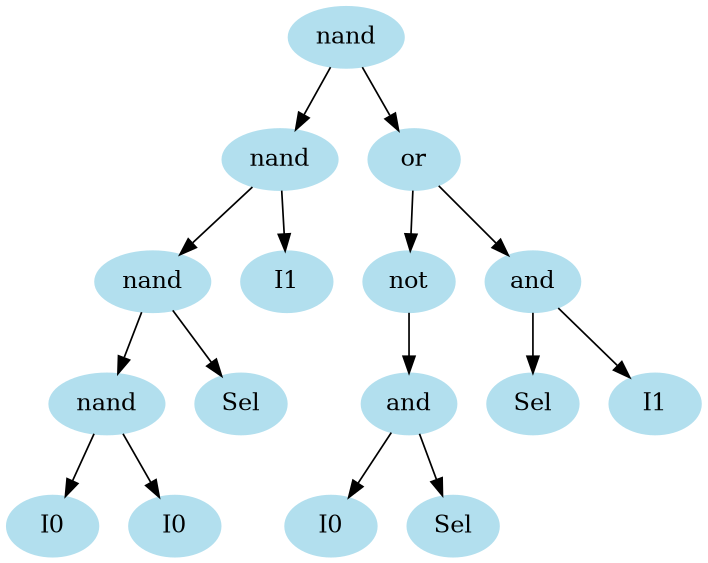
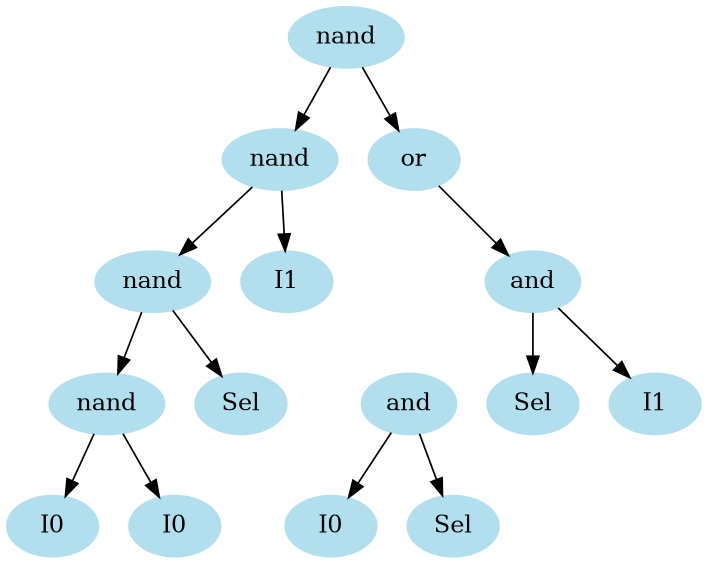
  digraph {
    node [color=lightblue2 style=filled]
    n1 [label=nand]
    n2 [label=nand]
    n3 [label=or]
    n4 [label=nand]
    n5 [label=I1]
    n6 [label=nand]
    n7 [label=Sel]
    n8 [label=I0]
    n9 [label=I0]
-   n10 [label=not]
    n11 [label=and]
    n12 [label=and]
    n13 [label=I0]
    n14 [label=Sel]
    n15 [label=Sel]
    n16 [label=I1]
    n1 -> n2
    n1 -> n3
    n2 -> n4
    n2 -> n5
-   n3 -> n10
    n3 -> n11
    n4 -> n6
    n4 -> n7
    n6 -> n8
    n6 -> n9
-   n10 -> n12
    n11 -> n15
    n11 -> n16
    n12 -> n13
    n12 -> n14
  }
